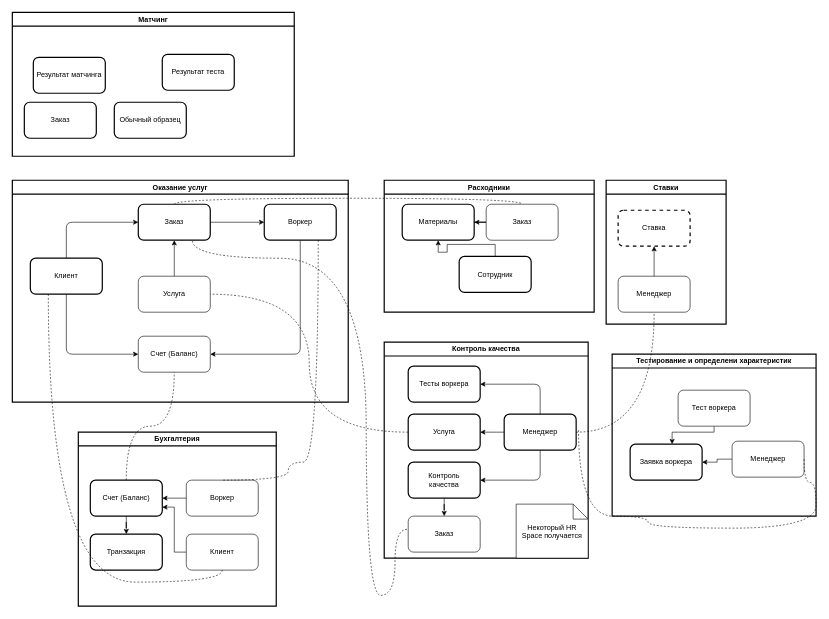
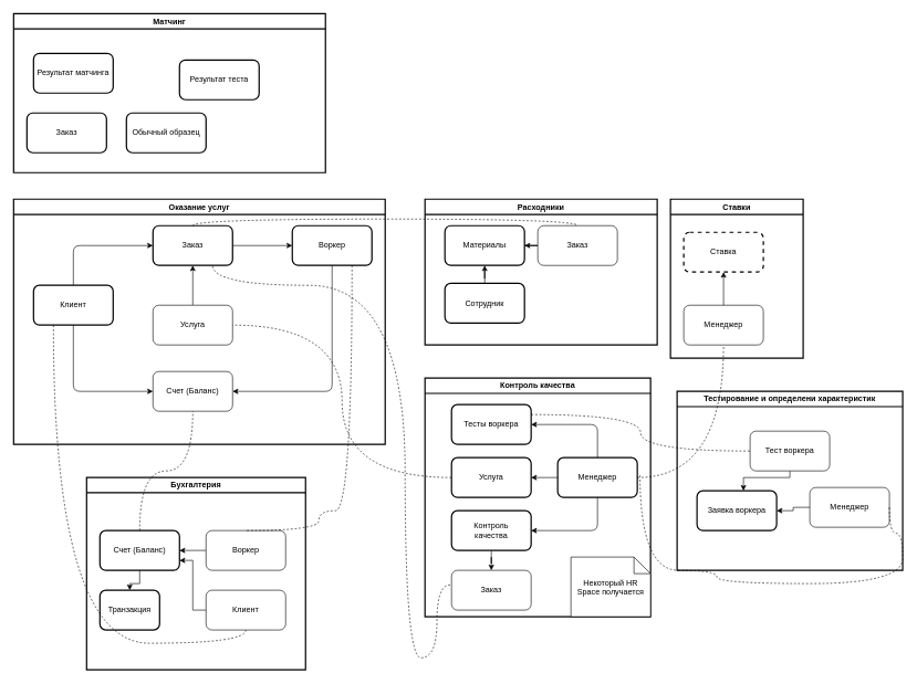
  <mxCell id="0" />
  <mxCell id="1" parent="0" />
  <mxCell id="2" value="Оказание услуг" style="swimlane;whiteSpace=wrap;html=1;strokeWidth=2;" parent="1" vertex="1"><mxGeometry x="20" y="300" width="560" height="370" as="geometry" /></mxCell>
  <mxCell id="3" style="edgeStyle=orthogonalEdgeStyle;rounded=1;orthogonalLoop=1;jettySize=auto;html=1;exitX=0.5;exitY=1;exitDx=0;exitDy=0;entryX=1;entryY=0.5;entryDx=0;entryDy=0;jumpStyle=arc;" parent="2" source="7" target="9" edge="1"><mxGeometry relative="1" as="geometry" /></mxCell>
  <mxCell id="4" value="Заказ" style="rounded=1;whiteSpace=wrap;html=1;strokeWidth=2;" parent="2" vertex="1"><mxGeometry x="210" y="40" width="120" height="60" as="geometry" /></mxCell>
  <mxCell id="5" style="edgeStyle=orthogonalEdgeStyle;rounded=1;orthogonalLoop=1;jettySize=auto;html=1;exitX=0.5;exitY=0;exitDx=0;exitDy=0;entryX=0;entryY=0.5;entryDx=0;entryDy=0;" parent="2" source="6" target="4" edge="1"><mxGeometry relative="1" as="geometry" /></mxCell>
  <mxCell id="6" value="Клиент" style="rounded=1;whiteSpace=wrap;html=1;strokeWidth=2;" parent="2" vertex="1"><mxGeometry x="30" y="130" width="120" height="60" as="geometry" /></mxCell>
  <mxCell id="7" value="Воркер" style="rounded=1;whiteSpace=wrap;html=1;strokeWidth=2;" parent="2" vertex="1"><mxGeometry x="420" y="40" width="120" height="60" as="geometry" /></mxCell>
  <mxCell id="8" style="edgeStyle=orthogonalEdgeStyle;rounded=0;orthogonalLoop=1;jettySize=auto;html=1;exitX=1;exitY=0.5;exitDx=0;exitDy=0;" parent="2" source="4" target="7" edge="1"><mxGeometry relative="1" as="geometry" /></mxCell>
  <mxCell id="9" value="Счет (Баланс)" style="rounded=1;whiteSpace=wrap;html=1;" parent="2" vertex="1"><mxGeometry x="210" y="260" width="120" height="60" as="geometry" /></mxCell>
  <mxCell id="10" style="edgeStyle=orthogonalEdgeStyle;rounded=1;orthogonalLoop=1;jettySize=auto;html=1;exitX=0.5;exitY=1;exitDx=0;exitDy=0;entryX=0;entryY=0.5;entryDx=0;entryDy=0;" parent="2" source="6" target="9" edge="1"><mxGeometry relative="1" as="geometry" /></mxCell>
  <mxCell id="11" style="edgeStyle=orthogonalEdgeStyle;rounded=0;orthogonalLoop=1;jettySize=auto;html=1;exitX=0.5;exitY=0;exitDx=0;exitDy=0;entryX=0.5;entryY=1;entryDx=0;entryDy=0;" parent="2" source="12" target="4" edge="1"><mxGeometry relative="1" as="geometry" /></mxCell>
  <mxCell id="12" value="Услуга" style="rounded=1;whiteSpace=wrap;html=1;strokeWidth=1;" parent="2" vertex="1"><mxGeometry x="210" y="160" width="120" height="60" as="geometry" /></mxCell>
  <mxCell id="13" value="Расходники" style="swimlane;whiteSpace=wrap;html=1;strokeWidth=2;" parent="1" vertex="1"><mxGeometry x="640" y="300" width="350" height="220" as="geometry" /></mxCell>
  <mxCell id="14" value="Материалы" style="rounded=1;whiteSpace=wrap;html=1;strokeWidth=2;" parent="13" vertex="1"><mxGeometry x="30" y="40" width="120" height="60" as="geometry" /></mxCell>
  <mxCell id="15" value="" style="edgeStyle=orthogonalEdgeStyle;rounded=0;orthogonalLoop=1;jettySize=auto;html=1;" parent="13" source="16" target="14" edge="1"><mxGeometry relative="1" as="geometry" /></mxCell>
- <mxCell id="16" value="Сотрудник" style="rounded=1;whiteSpace=wrap;html=1;strokeWidth=2;" parent="13" vertex="1"><mxGeometry x="125" y="127" width="120" height="60" as="geometry" /></mxCell>
+ <mxCell id="16" value="Сотрудник" style="rounded=1;whiteSpace=wrap;html=1;strokeWidth=2;" parent="13" vertex="1"><mxGeometry x="30" y="127" width="120" height="60" as="geometry" /></mxCell>
  <mxCell id="17" value="" style="edgeStyle=orthogonalEdgeStyle;rounded=0;orthogonalLoop=1;jettySize=auto;html=1;" parent="13" source="18" target="14" edge="1"><mxGeometry relative="1" as="geometry" /></mxCell>
  <mxCell id="18" value="Заказ" style="rounded=1;whiteSpace=wrap;html=1;" parent="13" vertex="1"><mxGeometry x="170" y="40" width="120" height="60" as="geometry" /></mxCell>
  <mxCell id="19" value="Тестирование и определени характеристик" style="swimlane;whiteSpace=wrap;html=1;strokeWidth=2;" parent="1" vertex="1"><mxGeometry x="1020" y="590" width="340" height="270" as="geometry" /></mxCell>
  <mxCell id="20" value="" style="edgeStyle=orthogonalEdgeStyle;rounded=0;orthogonalLoop=1;jettySize=auto;html=1;" parent="19" source="21" target="24" edge="1"><mxGeometry relative="1" as="geometry" /></mxCell>
  <mxCell id="21" value="Менеджер" style="rounded=1;whiteSpace=wrap;html=1;strokeWidth=1;" parent="19" vertex="1"><mxGeometry x="200" y="145" width="120" height="60" as="geometry" /></mxCell>
  <mxCell id="22" style="edgeStyle=orthogonalEdgeStyle;rounded=0;orthogonalLoop=1;jettySize=auto;html=1;exitX=0.5;exitY=1;exitDx=0;exitDy=0;" parent="19" source="23" target="24" edge="1"><mxGeometry relative="1" as="geometry"><Array as="points"><mxPoint x="170" y="130" /><mxPoint x="100" y="130" /></Array></mxGeometry></mxCell>
  <mxCell id="23" value="Тест воркера" style="rounded=1;whiteSpace=wrap;html=1;strokeWidth=1;" parent="19" vertex="1"><mxGeometry x="110" y="60" width="120" height="60" as="geometry" /></mxCell>
  <mxCell id="24" value="Заявка воркера" style="rounded=1;whiteSpace=wrap;html=1;strokeWidth=2;" parent="19" vertex="1"><mxGeometry x="30" y="150" width="120" height="60" as="geometry" /></mxCell>
  <mxCell id="25" style="edgeStyle=orthogonalEdgeStyle;orthogonalLoop=1;jettySize=auto;html=1;exitX=-0.017;exitY=0.367;exitDx=0;exitDy=0;entryX=0.75;entryY=1;entryDx=0;entryDy=0;endArrow=none;endFill=0;dashed=1;jumpStyle=arc;curved=1;exitPerimeter=0;" parent="1" source="54" target="4" edge="1"><mxGeometry relative="1" as="geometry"><Array as="points"><mxPoint x="658" y="992" /><mxPoint x="610" y="992" /><mxPoint x="610" y="430" /><mxPoint x="320" y="430" /></Array><mxPoint x="680" y="870" as="sourcePoint" /></mxGeometry></mxCell>
  <mxCell id="26" value="Бухгалтерия" style="swimlane;whiteSpace=wrap;html=1;strokeWidth=2;" parent="1" vertex="1"><mxGeometry x="130" y="720" width="330" height="290" as="geometry" /></mxCell>
  <mxCell id="27" style="edgeStyle=orthogonalEdgeStyle;rounded=0;orthogonalLoop=1;jettySize=auto;html=1;exitX=0.5;exitY=0;exitDx=0;exitDy=0;entryX=0.5;entryY=1;entryDx=0;entryDy=0;" parent="26" edge="1"><mxGeometry relative="1" as="geometry"><mxPoint x="300" y="150" as="targetPoint" /></mxGeometry></mxCell>
  <mxCell id="28" style="edgeStyle=orthogonalEdgeStyle;rounded=0;orthogonalLoop=1;jettySize=auto;html=1;exitX=0.5;exitY=0;exitDx=0;exitDy=0;entryX=0;entryY=0.5;entryDx=0;entryDy=0;" parent="26" edge="1"><mxGeometry relative="1" as="geometry"><mxPoint x="240" y="217" as="targetPoint" /></mxGeometry></mxCell>
  <mxCell id="29" style="edgeStyle=orthogonalEdgeStyle;rounded=0;orthogonalLoop=1;jettySize=auto;html=1;exitX=1;exitY=0.5;exitDx=0;exitDy=0;" parent="26" edge="1"><mxGeometry relative="1" as="geometry"><mxPoint x="360" y="217" as="sourcePoint" /></mxGeometry></mxCell>
  <mxCell id="30" value="Счет (Баланс)" style="rounded=1;whiteSpace=wrap;html=1;strokeWidth=2;" parent="26" vertex="1"><mxGeometry x="20" y="80" width="120" height="60" as="geometry" /></mxCell>
  <mxCell id="31" style="edgeStyle=orthogonalEdgeStyle;rounded=0;orthogonalLoop=1;jettySize=auto;html=1;exitX=0.5;exitY=0;exitDx=0;exitDy=0;entryX=0.5;entryY=1;entryDx=0;entryDy=0;" parent="26" edge="1"><mxGeometry relative="1" as="geometry"><mxPoint x="300" y="247" as="targetPoint" /></mxGeometry></mxCell>
- <mxCell id="32" value="Транзакция" style="rounded=1;whiteSpace=wrap;html=1;strokeWidth=2;" parent="26" vertex="1"><mxGeometry x="20" y="170" width="120" height="60" as="geometry" /></mxCell>
+ <mxCell id="32" value="Транзакция" style="rounded=1;whiteSpace=wrap;html=1;strokeWidth=2;" parent="26" vertex="1"><mxGeometry x="20" y="170" width="90" height="60" as="geometry" /></mxCell>
  <mxCell id="33" value="" style="edgeStyle=orthogonalEdgeStyle;rounded=0;orthogonalLoop=1;jettySize=auto;html=1;" parent="26" source="30" target="32" edge="1"><mxGeometry relative="1" as="geometry" /></mxCell>
  <mxCell id="34" value="" style="edgeStyle=orthogonalEdgeStyle;rounded=0;orthogonalLoop=1;jettySize=auto;html=1;" parent="26" source="35" target="30" edge="1"><mxGeometry relative="1" as="geometry" /></mxCell>
  <mxCell id="35" value="Воркер" style="rounded=1;whiteSpace=wrap;html=1;" parent="26" vertex="1"><mxGeometry x="180" y="80" width="120" height="60" as="geometry" /></mxCell>
  <mxCell id="36" style="edgeStyle=orthogonalEdgeStyle;rounded=0;orthogonalLoop=1;jettySize=auto;html=1;exitX=0;exitY=0.5;exitDx=0;exitDy=0;entryX=1;entryY=0.75;entryDx=0;entryDy=0;" parent="26" source="37" target="30" edge="1"><mxGeometry relative="1" as="geometry" /></mxCell>
  <mxCell id="37" value="Клиент" style="rounded=1;whiteSpace=wrap;html=1;strokeWidth=1;" parent="26" vertex="1"><mxGeometry x="180" y="170" width="120" height="60" as="geometry" /></mxCell>
  <mxCell id="38" style="edgeStyle=orthogonalEdgeStyle;orthogonalLoop=1;jettySize=auto;html=1;exitX=0.75;exitY=1;exitDx=0;exitDy=0;entryX=0.5;entryY=0;entryDx=0;entryDy=0;endArrow=none;endFill=0;dashed=1;jumpStyle=arc;curved=1;" parent="1" source="7" target="35" edge="1"><mxGeometry relative="1" as="geometry"><Array as="points"><mxPoint x="530" y="770" /><mxPoint x="480" y="770" /></Array></mxGeometry></mxCell>
  <mxCell id="39" value="Ставки" style="swimlane;whiteSpace=wrap;html=1;strokeWidth=2;" parent="1" vertex="1"><mxGeometry x="1010" y="300" width="200" height="240" as="geometry" /></mxCell>
  <mxCell id="40" value="Ставка" style="rounded=1;whiteSpace=wrap;html=1;strokeWidth=2;dashed=1;" parent="39" vertex="1"><mxGeometry x="20" y="50" width="120" height="60" as="geometry" /></mxCell>
  <mxCell id="41" value="Менеджер" style="rounded=1;whiteSpace=wrap;html=1;" parent="39" vertex="1"><mxGeometry x="20" y="160" width="120" height="60" as="geometry" /></mxCell>
  <mxCell id="42" value="" style="edgeStyle=orthogonalEdgeStyle;rounded=0;orthogonalLoop=1;jettySize=auto;html=1;" parent="39" source="41" target="40" edge="1"><mxGeometry relative="1" as="geometry" /></mxCell>
  <mxCell id="43" value="" style="edgeStyle=orthogonalEdgeStyle;orthogonalLoop=1;jettySize=auto;html=1;exitX=1;exitY=0.5;exitDx=0;exitDy=0;endArrow=none;endFill=0;dashed=1;curved=1;entryX=1.033;entryY=0.4;entryDx=0;entryDy=0;entryPerimeter=0;" parent="1" source="21" target="48" edge="1"><mxGeometry relative="1" as="geometry"><mxPoint x="960" y="700" as="sourcePoint" /><mxPoint x="1130" y="220" as="targetPoint" /><Array as="points"><mxPoint x="1360" y="804" /><mxPoint x="1360" y="880" /><mxPoint x="1080" y="880" /><mxPoint x="1080" y="860" /><mxPoint x="964" y="860" /></Array></mxGeometry></mxCell>
  <mxCell id="44" style="edgeStyle=orthogonalEdgeStyle;orthogonalLoop=1;jettySize=auto;html=1;exitX=0.5;exitY=0;exitDx=0;exitDy=0;entryX=0.5;entryY=0;entryDx=0;entryDy=0;endArrow=none;endFill=0;dashed=1;curved=1;" parent="1" source="4" target="18" edge="1"><mxGeometry relative="1" as="geometry"><Array as="points"><mxPoint x="290" y="330" /><mxPoint x="870" y="330" /></Array></mxGeometry></mxCell>
  <mxCell id="45" style="edgeStyle=orthogonalEdgeStyle;orthogonalLoop=1;jettySize=auto;html=1;exitX=0.5;exitY=0;exitDx=0;exitDy=0;curved=1;dashed=1;endArrow=none;endFill=0;" parent="1" source="30" target="9" edge="1"><mxGeometry relative="1" as="geometry" /></mxCell>
  <mxCell id="46" value="Контроль качества" style="swimlane;whiteSpace=wrap;html=1;strokeWidth=2;" parent="1" vertex="1"><mxGeometry x="640" y="570" width="340" height="360" as="geometry" /></mxCell>
  <mxCell id="47" value="" style="edgeStyle=orthogonalEdgeStyle;rounded=0;orthogonalLoop=1;jettySize=auto;html=1;" parent="46" source="48" target="56" edge="1"><mxGeometry relative="1" as="geometry" /></mxCell>
  <mxCell id="48" value="Менеджер" style="rounded=1;whiteSpace=wrap;html=1;strokeWidth=2;" parent="46" vertex="1"><mxGeometry x="200" y="120" width="120" height="60" as="geometry" /></mxCell>
  <mxCell id="49" value="" style="edgeStyle=orthogonalEdgeStyle;rounded=0;orthogonalLoop=1;jettySize=auto;html=1;" parent="46" source="50" target="54" edge="1"><mxGeometry relative="1" as="geometry" /></mxCell>
  <mxCell id="50" value="Контроль&lt;br&gt;качества" style="rounded=1;whiteSpace=wrap;html=1;strokeWidth=2;" parent="46" vertex="1"><mxGeometry x="40" y="200" width="120" height="60" as="geometry" /></mxCell>
  <mxCell id="51" value="Тесты воркера" style="rounded=1;whiteSpace=wrap;html=1;strokeWidth=2;" parent="46" vertex="1"><mxGeometry x="40" y="40" width="120" height="60" as="geometry" /></mxCell>
  <mxCell id="52" style="edgeStyle=orthogonalEdgeStyle;rounded=1;orthogonalLoop=1;jettySize=auto;html=1;exitX=0.5;exitY=1;exitDx=0;exitDy=0;entryX=1;entryY=0.5;entryDx=0;entryDy=0;" parent="46" source="48" target="50" edge="1"><mxGeometry relative="1" as="geometry" /></mxCell>
  <mxCell id="53" style="edgeStyle=orthogonalEdgeStyle;rounded=1;orthogonalLoop=1;jettySize=auto;html=1;exitX=0.5;exitY=0;exitDx=0;exitDy=0;entryX=1;entryY=0.5;entryDx=0;entryDy=0;" parent="46" source="48" target="51" edge="1"><mxGeometry relative="1" as="geometry" /></mxCell>
  <mxCell id="54" value="Заказ" style="rounded=1;whiteSpace=wrap;html=1;" parent="46" vertex="1"><mxGeometry x="40" y="290" width="120" height="60" as="geometry" /></mxCell>
  <mxCell id="55" value="Некоторый HR Space получается" style="shape=note2;boundedLbl=1;whiteSpace=wrap;html=1;size=25;verticalAlign=top;align=center;" parent="46" vertex="1"><mxGeometry x="220" y="270" width="120" height="90" as="geometry" /></mxCell>
  <mxCell id="56" value="Услуга" style="rounded=1;whiteSpace=wrap;html=1;strokeWidth=2;" parent="46" vertex="1"><mxGeometry x="40" y="120" width="120" height="60" as="geometry" /></mxCell>
  <mxCell id="57" style="edgeStyle=orthogonalEdgeStyle;orthogonalLoop=1;jettySize=auto;html=1;exitX=0;exitY=0.5;exitDx=0;exitDy=0;entryX=1;entryY=0.5;entryDx=0;entryDy=0;curved=1;dashed=1;endArrow=none;endFill=0;" parent="1" source="56" target="12" edge="1"><mxGeometry relative="1" as="geometry" /></mxCell>
  <mxCell id="58" style="edgeStyle=orthogonalEdgeStyle;orthogonalLoop=1;jettySize=auto;html=1;exitX=0.25;exitY=1;exitDx=0;exitDy=0;entryX=0.5;entryY=1;entryDx=0;entryDy=0;endArrow=none;endFill=0;curved=1;dashed=1;" parent="1" source="6" target="37" edge="1"><mxGeometry relative="1" as="geometry" /></mxCell>
  <mxCell id="59" style="edgeStyle=orthogonalEdgeStyle;orthogonalLoop=1;jettySize=auto;html=1;exitX=1;exitY=0.5;exitDx=0;exitDy=0;endArrow=none;endFill=0;dashed=1;curved=1;" parent="1" source="48" target="41" edge="1"><mxGeometry relative="1" as="geometry" /></mxCell>
+ <mxCell id="60" style="edgeStyle=orthogonalEdgeStyle;orthogonalLoop=1;jettySize=auto;html=1;exitX=1;exitY=0.25;exitDx=0;exitDy=0;curved=1;endArrow=none;endFill=0;dashed=1;" parent="1" source="51" target="23" edge="1"><mxGeometry relative="1" as="geometry" /></mxCell>
  <mxCell id="61" value="Матчинг" style="swimlane;whiteSpace=wrap;html=1;strokeWidth=2;" vertex="1" parent="1"><mxGeometry x="20" y="20" width="470" height="240" as="geometry" /></mxCell>
  <mxCell id="62" value="Обычный образец" style="rounded=1;whiteSpace=wrap;html=1;strokeWidth=2;" vertex="1" parent="61"><mxGeometry x="170" y="150" width="120" height="60" as="geometry" /></mxCell>
  <mxCell id="63" value="Результат теста" style="rounded=1;whiteSpace=wrap;html=1;strokeWidth=2;" vertex="1" parent="61"><mxGeometry x="250" y="70" width="120" height="60" as="geometry" /></mxCell>
  <mxCell id="64" value="Заказ" style="rounded=1;whiteSpace=wrap;html=1;strokeWidth=2;" vertex="1" parent="61"><mxGeometry x="20" y="150" width="120" height="60" as="geometry" /></mxCell>
- <mxCell id="65" value="Результат матчинга" style="rounded=1;whiteSpace=wrap;html=1;strokeWidth=2;" vertex="1" parent="61"><mxGeometry x="35" y="75" width="120" height="60" as="geometry" /></mxCell>
+ <mxCell id="65" value="Результат матчинга" style="rounded=1;whiteSpace=wrap;html=1;strokeWidth=2;" vertex="1" parent="61"><mxGeometry x="30" y="60" width="120" height="60" as="geometry" /></mxCell>
